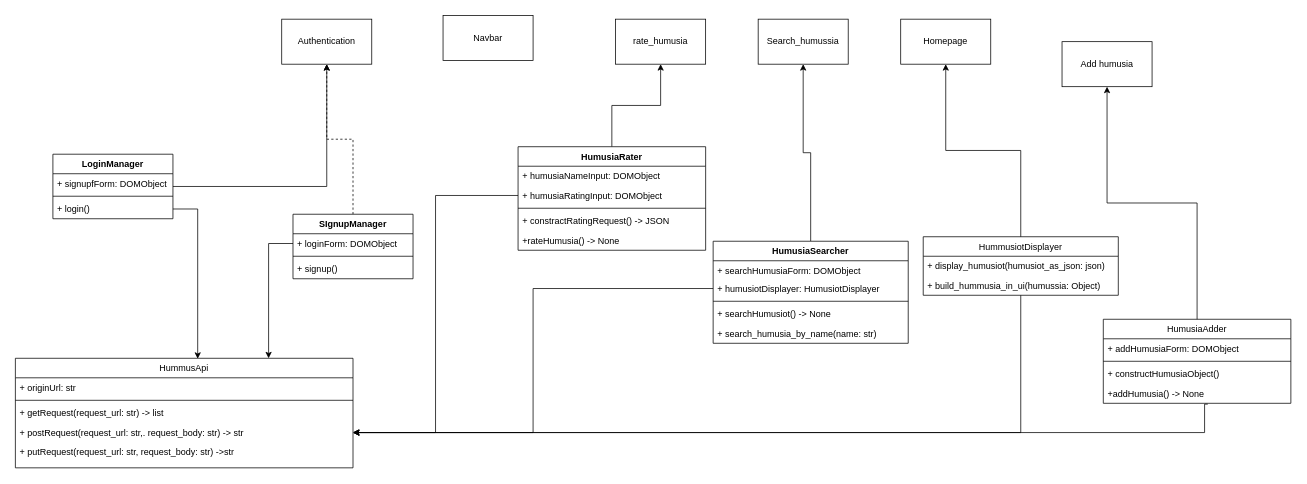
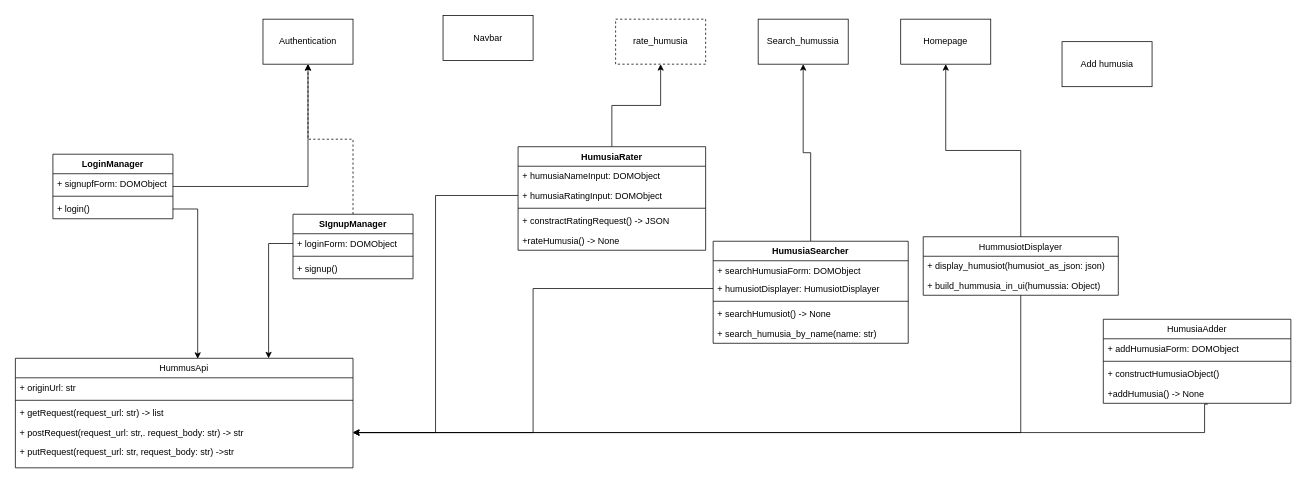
  <mxCell id="0" />
  <mxCell id="1" parent="0" />
  <mxCell id="2" value="Homepage" style="rounded=0;whiteSpace=wrap;html=1;" parent="1" vertex="1"><mxGeometry x="1200" y="25" width="120" height="60" as="geometry" /></mxCell>
  <mxCell id="3" value="Search_humussia" style="rounded=0;whiteSpace=wrap;html=1;" parent="1" vertex="1"><mxGeometry x="1010" y="25" width="120" height="60" as="geometry" /></mxCell>
  <mxCell id="4" value="Add humusia" style="rounded=0;whiteSpace=wrap;html=1;" parent="1" vertex="1"><mxGeometry x="1415" y="55" width="120" height="60" as="geometry" /></mxCell>
- <mxCell id="5" value="rate_humusia" style="rounded=0;whiteSpace=wrap;html=1;" parent="1" vertex="1"><mxGeometry x="820" y="25" width="120" height="60" as="geometry" /></mxCell>
+ <mxCell id="5" value="rate_humusia" style="rounded=0;whiteSpace=wrap;html=1;dashed=1;" parent="1" vertex="1"><mxGeometry x="820" y="25" width="120" height="60" as="geometry" /></mxCell>
  <mxCell id="6" value="Navbar" style="rounded=0;whiteSpace=wrap;html=1;" parent="1" vertex="1"><mxGeometry x="590" y="20" width="120" height="60" as="geometry" /></mxCell>
  <mxCell id="7" value="HummusApi" style="swimlane;fontStyle=0;childLayout=stackLayout;horizontal=1;startSize=26;fillColor=none;horizontalStack=0;resizeParent=1;resizeParentMax=0;resizeLast=0;collapsible=1;marginBottom=0;" parent="1" vertex="1"><mxGeometry x="20" y="477" width="450" height="146" as="geometry" /></mxCell>
  <mxCell id="8" value="+ originUrl: str" style="text;strokeColor=none;fillColor=none;align=left;verticalAlign=top;spacingLeft=4;spacingRight=4;overflow=hidden;rotatable=0;points=[[0,0.5],[1,0.5]];portConstraint=eastwest;" parent="7" vertex="1"><mxGeometry y="26" width="450" height="26" as="geometry" /></mxCell>
  <mxCell id="9" value="" style="line;strokeWidth=1;fillColor=none;align=left;verticalAlign=middle;spacingTop=-1;spacingLeft=3;spacingRight=3;rotatable=0;labelPosition=right;points=[];portConstraint=eastwest;" parent="7" vertex="1"><mxGeometry y="52" width="450" height="8" as="geometry" /></mxCell>
  <mxCell id="10" value="+ getRequest(request_url: str) -&gt; list" style="text;strokeColor=none;fillColor=none;align=left;verticalAlign=top;spacingLeft=4;spacingRight=4;overflow=hidden;rotatable=0;points=[[0,0.5],[1,0.5]];portConstraint=eastwest;" parent="7" vertex="1"><mxGeometry y="60" width="450" height="26" as="geometry" /></mxCell>
  <mxCell id="11" value="+ postRequest(request_url: str,. request_body: str) -&gt; str" style="text;strokeColor=none;fillColor=none;align=left;verticalAlign=top;spacingLeft=4;spacingRight=4;overflow=hidden;rotatable=0;points=[[0,0.5],[1,0.5]];portConstraint=eastwest;" parent="7" vertex="1"><mxGeometry y="86" width="450" height="26" as="geometry" /></mxCell>
  <mxCell id="12" value="+ putRequest(request_url: str, request_body: str) -&gt;str" style="text;strokeColor=none;fillColor=none;align=left;verticalAlign=top;spacingLeft=4;spacingRight=4;overflow=hidden;rotatable=0;points=[[0,0.5],[1,0.5]];portConstraint=eastwest;" parent="7" vertex="1"><mxGeometry y="112" width="450" height="34" as="geometry" /></mxCell>
  <mxCell id="13" style="edgeStyle=orthogonalEdgeStyle;rounded=0;orthogonalLoop=1;jettySize=auto;html=1;entryX=0.5;entryY=1;entryDx=0;entryDy=0;" parent="1" source="15" target="2" edge="1"><mxGeometry relative="1" as="geometry" /></mxCell>
  <mxCell id="14" style="edgeStyle=orthogonalEdgeStyle;rounded=0;orthogonalLoop=1;jettySize=auto;html=1;entryX=1;entryY=0.5;entryDx=0;entryDy=0;" parent="1" source="15" target="11" edge="1"><mxGeometry relative="1" as="geometry" /></mxCell>
  <mxCell id="15" value="HummusiotDisplayer" style="swimlane;fontStyle=0;childLayout=stackLayout;horizontal=1;startSize=26;fillColor=none;horizontalStack=0;resizeParent=1;resizeParentMax=0;resizeLast=0;collapsible=1;marginBottom=0;" parent="1" vertex="1"><mxGeometry x="1230" y="315" width="260" height="78" as="geometry" /></mxCell>
  <mxCell id="16" value="+ display_humusiot(humusiot_as_json: json)" style="text;strokeColor=none;fillColor=none;align=left;verticalAlign=top;spacingLeft=4;spacingRight=4;overflow=hidden;rotatable=0;points=[[0,0.5],[1,0.5]];portConstraint=eastwest;" parent="15" vertex="1"><mxGeometry y="26" width="260" height="26" as="geometry" /></mxCell>
  <mxCell id="17" value="+ build_hummusia_in_ui(humussia: Object)" style="text;strokeColor=none;fillColor=none;align=left;verticalAlign=top;spacingLeft=4;spacingRight=4;overflow=hidden;rotatable=0;points=[[0,0.5],[1,0.5]];portConstraint=eastwest;" parent="15" vertex="1"><mxGeometry y="52" width="260" height="26" as="geometry" /></mxCell>
- <mxCell id="18" style="edgeStyle=orthogonalEdgeStyle;rounded=0;orthogonalLoop=1;jettySize=auto;html=1;entryX=0.5;entryY=1;entryDx=0;entryDy=0;" parent="1" source="19" target="4" edge="1"><mxGeometry relative="1" as="geometry" /></mxCell>
  <mxCell id="19" value="HumusiaAdder" style="swimlane;fontStyle=0;childLayout=stackLayout;horizontal=1;startSize=26;fillColor=none;horizontalStack=0;resizeParent=1;resizeParentMax=0;resizeLast=0;collapsible=1;marginBottom=0;" parent="1" vertex="1"><mxGeometry x="1470" y="425" width="250" height="112" as="geometry" /></mxCell>
  <mxCell id="20" value="+ addHumusiaForm: DOMObject" style="text;strokeColor=none;fillColor=none;align=left;verticalAlign=top;spacingLeft=4;spacingRight=4;overflow=hidden;rotatable=0;points=[[0,0.5],[1,0.5]];portConstraint=eastwest;" parent="19" vertex="1"><mxGeometry y="26" width="250" height="26" as="geometry" /></mxCell>
  <mxCell id="21" value="" style="line;strokeWidth=1;fillColor=none;align=left;verticalAlign=middle;spacingTop=-1;spacingLeft=3;spacingRight=3;rotatable=0;labelPosition=right;points=[];portConstraint=eastwest;" parent="19" vertex="1"><mxGeometry y="52" width="250" height="8" as="geometry" /></mxCell>
  <mxCell id="22" value="+ constructHumusiaObject()" style="text;strokeColor=none;fillColor=none;align=left;verticalAlign=top;spacingLeft=4;spacingRight=4;overflow=hidden;rotatable=0;points=[[0,0.5],[1,0.5]];portConstraint=eastwest;" parent="19" vertex="1"><mxGeometry y="60" width="250" height="26" as="geometry" /></mxCell>
  <mxCell id="23" value="+addHumusia() -&gt; None" style="text;strokeColor=none;fillColor=none;align=left;verticalAlign=top;spacingLeft=4;spacingRight=4;overflow=hidden;rotatable=0;points=[[0,0.5],[1,0.5]];portConstraint=eastwest;" parent="19" vertex="1"><mxGeometry y="86" width="250" height="26" as="geometry" /></mxCell>
  <mxCell id="24" style="edgeStyle=orthogonalEdgeStyle;rounded=0;orthogonalLoop=1;jettySize=auto;html=1;entryX=0.5;entryY=1;entryDx=0;entryDy=0;" parent="1" source="25" target="3" edge="1"><mxGeometry relative="1" as="geometry" /></mxCell>
  <mxCell id="25" value="HumusiaSearcher" style="swimlane;fontStyle=1;align=center;verticalAlign=top;childLayout=stackLayout;horizontal=1;startSize=26;horizontalStack=0;resizeParent=1;resizeParentMax=0;resizeLast=0;collapsible=1;marginBottom=0;" parent="1" vertex="1"><mxGeometry x="950" y="321" width="260" height="136" as="geometry" /></mxCell>
  <mxCell id="26" value="+ searchHumusiaForm: DOMObject" style="text;strokeColor=none;fillColor=none;align=left;verticalAlign=top;spacingLeft=4;spacingRight=4;overflow=hidden;rotatable=0;points=[[0,0.5],[1,0.5]];portConstraint=eastwest;" parent="25" vertex="1"><mxGeometry y="26" width="260" height="24" as="geometry" /></mxCell>
  <mxCell id="27" value="+ humusiotDisplayer: HumusiotDisplayer" style="text;strokeColor=none;fillColor=none;align=left;verticalAlign=top;spacingLeft=4;spacingRight=4;overflow=hidden;rotatable=0;points=[[0,0.5],[1,0.5]];portConstraint=eastwest;" parent="25" vertex="1"><mxGeometry y="50" width="260" height="26" as="geometry" /></mxCell>
  <mxCell id="28" value="" style="line;strokeWidth=1;fillColor=none;align=left;verticalAlign=middle;spacingTop=-1;spacingLeft=3;spacingRight=3;rotatable=0;labelPosition=right;points=[];portConstraint=eastwest;" parent="25" vertex="1"><mxGeometry y="76" width="260" height="8" as="geometry" /></mxCell>
  <mxCell id="29" value="+ searchHumusiot() -&gt; None" style="text;strokeColor=none;fillColor=none;align=left;verticalAlign=top;spacingLeft=4;spacingRight=4;overflow=hidden;rotatable=0;points=[[0,0.5],[1,0.5]];portConstraint=eastwest;" parent="25" vertex="1"><mxGeometry y="84" width="260" height="26" as="geometry" /></mxCell>
  <mxCell id="30" value="+ search_humusia_by_name(name: str) " style="text;strokeColor=none;fillColor=none;align=left;verticalAlign=top;spacingLeft=4;spacingRight=4;overflow=hidden;rotatable=0;points=[[0,0.5],[1,0.5]];portConstraint=eastwest;" parent="25" vertex="1"><mxGeometry y="110" width="260" height="26" as="geometry" /></mxCell>
  <mxCell id="31" style="edgeStyle=orthogonalEdgeStyle;rounded=0;orthogonalLoop=1;jettySize=auto;html=1;entryX=0.5;entryY=1;entryDx=0;entryDy=0;" parent="1" source="32" target="5" edge="1"><mxGeometry relative="1" as="geometry" /></mxCell>
  <mxCell id="32" value="HumusiaRater" style="swimlane;fontStyle=1;align=center;verticalAlign=top;childLayout=stackLayout;horizontal=1;startSize=26;horizontalStack=0;resizeParent=1;resizeParentMax=0;resizeLast=0;collapsible=1;marginBottom=0;" parent="1" vertex="1"><mxGeometry x="690" y="195" width="250" height="138" as="geometry" /></mxCell>
  <mxCell id="33" value="+ humusiaNameInput: DOMObject" style="text;strokeColor=none;fillColor=none;align=left;verticalAlign=top;spacingLeft=4;spacingRight=4;overflow=hidden;rotatable=0;points=[[0,0.5],[1,0.5]];portConstraint=eastwest;" parent="32" vertex="1"><mxGeometry y="26" width="250" height="26" as="geometry" /></mxCell>
  <mxCell id="34" value="+ humusiaRatingInput: DOMObject" style="text;strokeColor=none;fillColor=none;align=left;verticalAlign=top;spacingLeft=4;spacingRight=4;overflow=hidden;rotatable=0;points=[[0,0.5],[1,0.5]];portConstraint=eastwest;" parent="32" vertex="1"><mxGeometry y="52" width="250" height="26" as="geometry" /></mxCell>
  <mxCell id="35" value="" style="line;strokeWidth=1;fillColor=none;align=left;verticalAlign=middle;spacingTop=-1;spacingLeft=3;spacingRight=3;rotatable=0;labelPosition=right;points=[];portConstraint=eastwest;" parent="32" vertex="1"><mxGeometry y="78" width="250" height="8" as="geometry" /></mxCell>
  <mxCell id="36" value="+ constractRatingRequest() -&gt; JSON" style="text;strokeColor=none;fillColor=none;align=left;verticalAlign=top;spacingLeft=4;spacingRight=4;overflow=hidden;rotatable=0;points=[[0,0.5],[1,0.5]];portConstraint=eastwest;" parent="32" vertex="1"><mxGeometry y="86" width="250" height="26" as="geometry" /></mxCell>
  <mxCell id="37" value="+rateHumusia() -&gt; None" style="text;strokeColor=none;fillColor=none;align=left;verticalAlign=top;spacingLeft=4;spacingRight=4;overflow=hidden;rotatable=0;points=[[0,0.5],[1,0.5]];portConstraint=eastwest;" parent="32" vertex="1"><mxGeometry y="112" width="250" height="26" as="geometry" /></mxCell>
- <mxCell id="38" value="Authentication" style="rounded=0;whiteSpace=wrap;html=1;" parent="1" vertex="1"><mxGeometry x="375" y="25" width="120" height="60" as="geometry" /></mxCell>
+ <mxCell id="38" value="Authentication" style="rounded=0;whiteSpace=wrap;html=1;" parent="1" vertex="1"><mxGeometry x="350" y="25" width="120" height="60" as="geometry" /></mxCell>
  <mxCell id="39" style="edgeStyle=orthogonalEdgeStyle;rounded=0;orthogonalLoop=1;jettySize=auto;html=1;entryX=0.5;entryY=1;entryDx=0;entryDy=0;" parent="1" source="40" target="38" edge="1"><mxGeometry relative="1" as="geometry" /></mxCell>
  <mxCell id="40" value="LoginManager" style="swimlane;fontStyle=1;align=center;verticalAlign=top;childLayout=stackLayout;horizontal=1;startSize=26;horizontalStack=0;resizeParent=1;resizeParentMax=0;resizeLast=0;collapsible=1;marginBottom=0;" parent="1" vertex="1"><mxGeometry x="70" y="205" width="160" height="86" as="geometry" /></mxCell>
  <mxCell id="41" value="+ signupfForm: DOMObject" style="text;strokeColor=none;fillColor=none;align=left;verticalAlign=top;spacingLeft=4;spacingRight=4;overflow=hidden;rotatable=0;points=[[0,0.5],[1,0.5]];portConstraint=eastwest;" parent="40" vertex="1"><mxGeometry y="26" width="160" height="26" as="geometry" /></mxCell>
  <mxCell id="42" value="" style="line;strokeWidth=1;fillColor=none;align=left;verticalAlign=middle;spacingTop=-1;spacingLeft=3;spacingRight=3;rotatable=0;labelPosition=right;points=[];portConstraint=eastwest;" parent="40" vertex="1"><mxGeometry y="52" width="160" height="8" as="geometry" /></mxCell>
  <mxCell id="43" value="+ login()" style="text;strokeColor=none;fillColor=none;align=left;verticalAlign=top;spacingLeft=4;spacingRight=4;overflow=hidden;rotatable=0;points=[[0,0.5],[1,0.5]];portConstraint=eastwest;" parent="40" vertex="1"><mxGeometry y="60" width="160" height="26" as="geometry" /></mxCell>
  <mxCell id="44" style="edgeStyle=orthogonalEdgeStyle;rounded=0;orthogonalLoop=1;jettySize=auto;html=1;entryX=1;entryY=0.5;entryDx=0;entryDy=0;" parent="1" source="27" target="11" edge="1"><mxGeometry relative="1" as="geometry" /></mxCell>
  <mxCell id="45" style="edgeStyle=orthogonalEdgeStyle;rounded=0;orthogonalLoop=1;jettySize=auto;html=1;exitX=0;exitY=0.5;exitDx=0;exitDy=0;entryX=1;entryY=0.5;entryDx=0;entryDy=0;" parent="1" source="34" target="11" edge="1"><mxGeometry relative="1" as="geometry" /></mxCell>
  <mxCell id="46" style="edgeStyle=orthogonalEdgeStyle;rounded=0;orthogonalLoop=1;jettySize=auto;html=1;entryX=1;entryY=0.5;entryDx=0;entryDy=0;exitX=0.557;exitY=1.044;exitDx=0;exitDy=0;exitPerimeter=0;" parent="1" source="23" target="11" edge="1"><mxGeometry relative="1" as="geometry"><mxPoint x="1605" y="545" as="sourcePoint" /><Array as="points"><mxPoint x="1605" y="538" /><mxPoint x="1605" y="576" /></Array></mxGeometry></mxCell>
  <mxCell id="47" style="edgeStyle=orthogonalEdgeStyle;rounded=0;orthogonalLoop=1;jettySize=auto;html=1;entryX=0.5;entryY=1;entryDx=0;entryDy=0;dashed=1;" parent="1" source="48" target="38" edge="1"><mxGeometry relative="1" as="geometry" /></mxCell>
  <mxCell id="48" value="SIgnupManager" style="swimlane;fontStyle=1;align=center;verticalAlign=top;childLayout=stackLayout;horizontal=1;startSize=26;horizontalStack=0;resizeParent=1;resizeParentMax=0;resizeLast=0;collapsible=1;marginBottom=0;" parent="1" vertex="1"><mxGeometry x="390" y="285" width="160" height="86" as="geometry" /></mxCell>
  <mxCell id="49" value="+ loginForm: DOMObject" style="text;strokeColor=none;fillColor=none;align=left;verticalAlign=top;spacingLeft=4;spacingRight=4;overflow=hidden;rotatable=0;points=[[0,0.5],[1,0.5]];portConstraint=eastwest;" parent="48" vertex="1"><mxGeometry y="26" width="160" height="26" as="geometry" /></mxCell>
  <mxCell id="50" value="" style="line;strokeWidth=1;fillColor=none;align=left;verticalAlign=middle;spacingTop=-1;spacingLeft=3;spacingRight=3;rotatable=0;labelPosition=right;points=[];portConstraint=eastwest;" parent="48" vertex="1"><mxGeometry y="52" width="160" height="8" as="geometry" /></mxCell>
  <mxCell id="51" value="+ signup()" style="text;strokeColor=none;fillColor=none;align=left;verticalAlign=top;spacingLeft=4;spacingRight=4;overflow=hidden;rotatable=0;points=[[0,0.5],[1,0.5]];portConstraint=eastwest;" parent="48" vertex="1"><mxGeometry y="60" width="160" height="26" as="geometry" /></mxCell>
  <mxCell id="52" style="edgeStyle=orthogonalEdgeStyle;rounded=0;orthogonalLoop=1;jettySize=auto;html=1;entryX=0.54;entryY=0.004;entryDx=0;entryDy=0;entryPerimeter=0;" parent="1" source="43" target="7" edge="1"><mxGeometry relative="1" as="geometry" /></mxCell>
  <mxCell id="53" style="edgeStyle=orthogonalEdgeStyle;rounded=0;orthogonalLoop=1;jettySize=auto;html=1;entryX=0.75;entryY=0;entryDx=0;entryDy=0;" parent="1" source="49" target="7" edge="1"><mxGeometry relative="1" as="geometry" /></mxCell>
